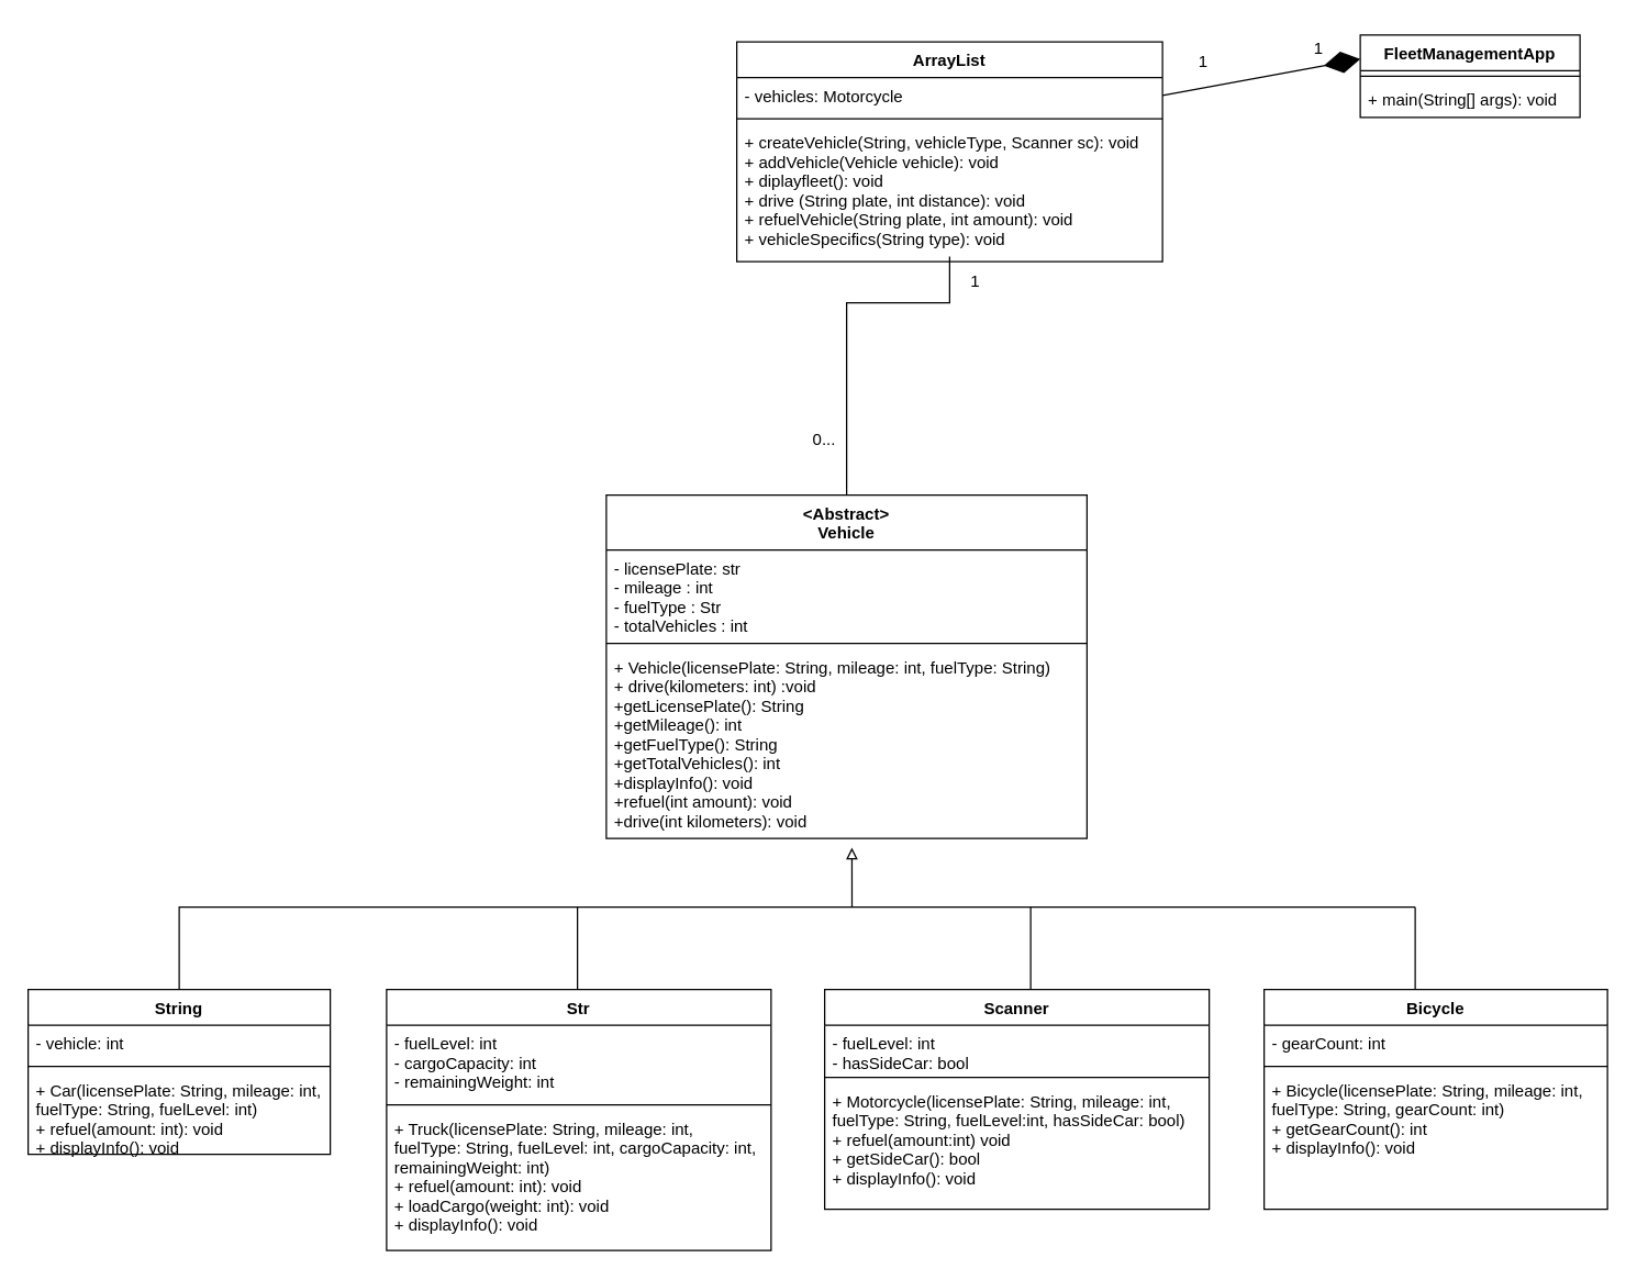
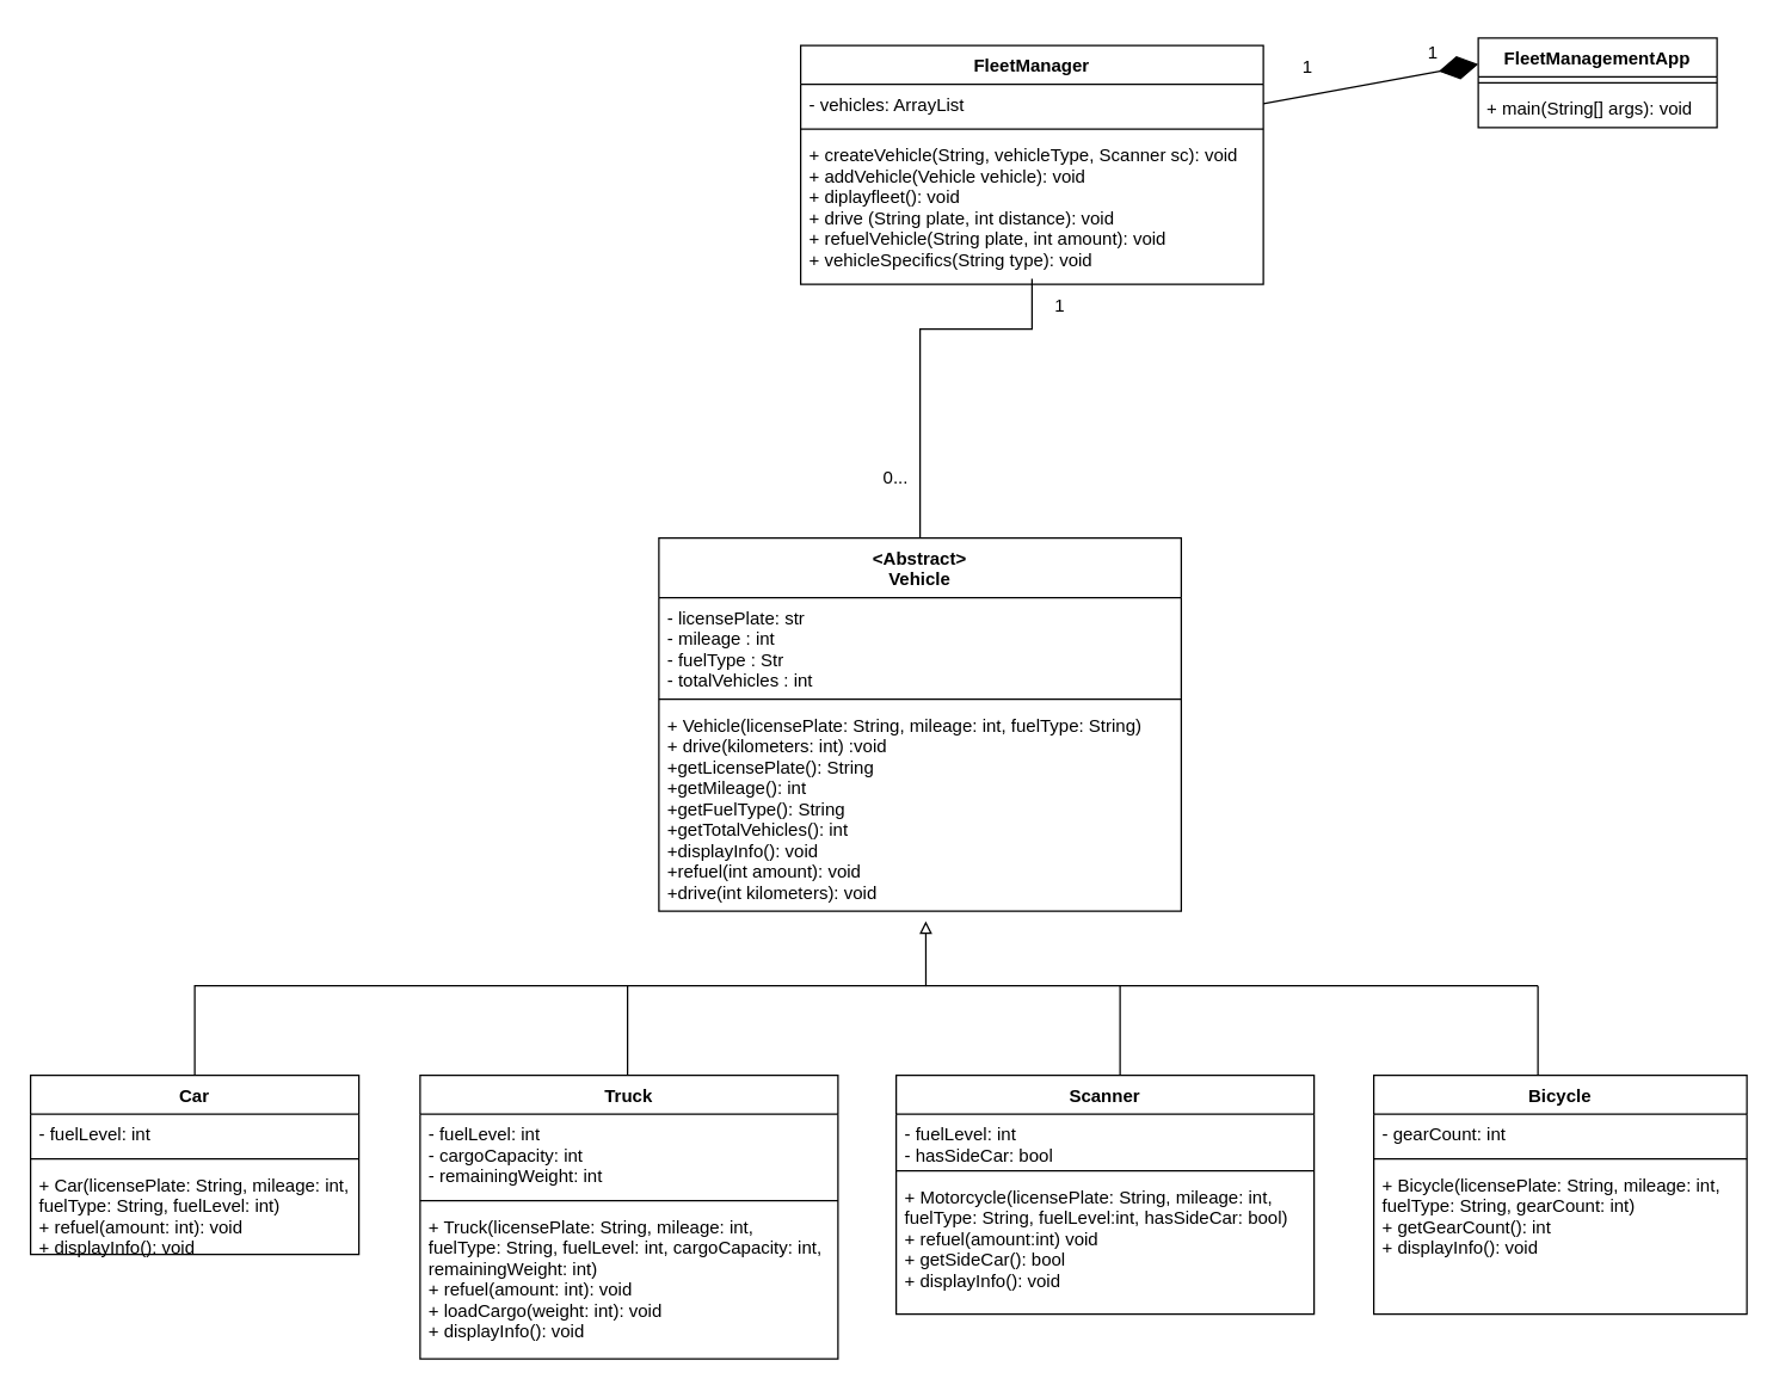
  <mxCell id="0" />
  <mxCell id="1" parent="0" />
  <mxCell id="2" style="edgeStyle=orthogonalEdgeStyle;rounded=0;orthogonalLoop=1;jettySize=auto;html=1;entryX=0.5;entryY=0.962;entryDx=0;entryDy=0;entryPerimeter=0;endArrow=none;endFill=0;strokeColor=#000000;" edge="1" parent="1" source="3" target="31"><mxGeometry relative="1" as="geometry"><Array as="points"><mxPoint x="616" y="220" /><mxPoint x="691" y="220" /></Array></mxGeometry></mxCell>
  <mxCell id="3" value="&lt;Abstract&gt;&#10;Vehicle" style="swimlane;fontStyle=1;align=center;verticalAlign=top;childLayout=stackLayout;horizontal=1;startSize=40;horizontalStack=0;resizeParent=1;resizeParentMax=0;resizeLast=0;collapsible=1;marginBottom=0;" vertex="1" parent="1"><mxGeometry x="441" y="360" width="350" height="250" as="geometry" /></mxCell>
  <mxCell id="4" value="- licensePlate: str&#10;- mileage : int&#10;- fuelType : Str&#10;- totalVehicles : int" style="text;strokeColor=none;fillColor=none;align=left;verticalAlign=top;spacingLeft=4;spacingRight=4;overflow=hidden;rotatable=0;points=[[0,0.5],[1,0.5]];portConstraint=eastwest;" vertex="1" parent="3"><mxGeometry y="40" width="350" height="64" as="geometry" /></mxCell>
  <mxCell id="5" value="" style="line;strokeWidth=1;fillColor=none;align=left;verticalAlign=middle;spacingTop=-1;spacingLeft=3;spacingRight=3;rotatable=0;labelPosition=right;points=[];portConstraint=eastwest;" vertex="1" parent="3"><mxGeometry y="104" width="350" height="8" as="geometry" /></mxCell>
  <mxCell id="6" value="+ Vehicle(licensePlate: String, mileage: int, fuelType: String)&#10;+ drive(kilometers: int) :void&#10;+getLicensePlate(): String&#10;+getMileage(): int&#10;+getFuelType(): String&#10;+getTotalVehicles(): int&#10;+displayInfo(): void&#10;+refuel(int amount): void&#10;+drive(int kilometers): void" style="text;strokeColor=none;fillColor=none;align=left;verticalAlign=top;spacingLeft=4;spacingRight=4;overflow=hidden;rotatable=0;points=[[0,0.5],[1,0.5]];portConstraint=eastwest;" vertex="1" parent="3"><mxGeometry y="112" width="350" height="138" as="geometry" /></mxCell>
  <mxCell id="7" style="edgeStyle=orthogonalEdgeStyle;rounded=0;orthogonalLoop=1;jettySize=auto;html=1;endArrow=block;endFill=0;entryX=0.511;entryY=1.049;entryDx=0;entryDy=0;entryPerimeter=0;" edge="1" parent="1" source="8" target="6"><mxGeometry relative="1" as="geometry"><mxPoint x="620" y="660" as="targetPoint" /><Array as="points"><mxPoint x="130" y="660" /><mxPoint x="620" y="660" /></Array></mxGeometry></mxCell>
- <mxCell id="8" value="String" style="swimlane;fontStyle=1;align=center;verticalAlign=top;childLayout=stackLayout;horizontal=1;startSize=26;horizontalStack=0;resizeParent=1;resizeParentMax=0;resizeLast=0;collapsible=1;marginBottom=0;" vertex="1" parent="1"><mxGeometry x="20" y="720" width="220" height="120" as="geometry" /></mxCell>
- <mxCell id="9" value="- vehicle: int" style="text;strokeColor=none;fillColor=none;align=left;verticalAlign=top;spacingLeft=4;spacingRight=4;overflow=hidden;rotatable=0;points=[[0,0.5],[1,0.5]];portConstraint=eastwest;" vertex="1" parent="8"><mxGeometry y="26" width="220" height="26" as="geometry" /></mxCell>
+ <mxCell id="8" value="Car" style="swimlane;fontStyle=1;align=center;verticalAlign=top;childLayout=stackLayout;horizontal=1;startSize=26;horizontalStack=0;resizeParent=1;resizeParentMax=0;resizeLast=0;collapsible=1;marginBottom=0;" vertex="1" parent="1"><mxGeometry x="20" y="720" width="220" height="120" as="geometry" /></mxCell>
+ <mxCell id="9" value="- fuelLevel: int" style="text;strokeColor=none;fillColor=none;align=left;verticalAlign=top;spacingLeft=4;spacingRight=4;overflow=hidden;rotatable=0;points=[[0,0.5],[1,0.5]];portConstraint=eastwest;" vertex="1" parent="8"><mxGeometry y="26" width="220" height="26" as="geometry" /></mxCell>
  <mxCell id="10" value="" style="line;strokeWidth=1;fillColor=none;align=left;verticalAlign=middle;spacingTop=-1;spacingLeft=3;spacingRight=3;rotatable=0;labelPosition=right;points=[];portConstraint=eastwest;" vertex="1" parent="8"><mxGeometry y="52" width="220" height="8" as="geometry" /></mxCell>
  <mxCell id="11" value="+ Car(licensePlate: String, mileage: int, &#10;fuelType: String, fuelLevel: int)&#10;+ refuel(amount: int): void&#10;+ displayInfo(): void" style="text;strokeColor=none;fillColor=none;align=left;verticalAlign=top;spacingLeft=4;spacingRight=4;overflow=hidden;rotatable=0;points=[[0,0.5],[1,0.5]];portConstraint=eastwest;" vertex="1" parent="8"><mxGeometry y="60" width="220" height="60" as="geometry" /></mxCell>
- <mxCell id="12" value="Str" style="swimlane;fontStyle=1;align=center;verticalAlign=top;childLayout=stackLayout;horizontal=1;startSize=26;horizontalStack=0;resizeParent=1;resizeParentMax=0;resizeLast=0;collapsible=1;marginBottom=0;" vertex="1" parent="1"><mxGeometry x="281" y="720" width="280" height="190" as="geometry" /></mxCell>
+ <mxCell id="12" value="Truck" style="swimlane;fontStyle=1;align=center;verticalAlign=top;childLayout=stackLayout;horizontal=1;startSize=26;horizontalStack=0;resizeParent=1;resizeParentMax=0;resizeLast=0;collapsible=1;marginBottom=0;" vertex="1" parent="1"><mxGeometry x="281" y="720" width="280" height="190" as="geometry" /></mxCell>
  <mxCell id="13" value="- fuelLevel: int&#10;- cargoCapacity: int&#10;- remainingWeight: int" style="text;strokeColor=none;fillColor=none;align=left;verticalAlign=top;spacingLeft=4;spacingRight=4;overflow=hidden;rotatable=0;points=[[0,0.5],[1,0.5]];portConstraint=eastwest;" vertex="1" parent="12"><mxGeometry y="26" width="280" height="54" as="geometry" /></mxCell>
  <mxCell id="14" value="" style="line;strokeWidth=1;fillColor=none;align=left;verticalAlign=middle;spacingTop=-1;spacingLeft=3;spacingRight=3;rotatable=0;labelPosition=right;points=[];portConstraint=eastwest;" vertex="1" parent="12"><mxGeometry y="80" width="280" height="8" as="geometry" /></mxCell>
  <mxCell id="15" value="+ Truck(licensePlate: String, mileage: int,&#10;fuelType: String, fuelLevel: int, cargoCapacity: int,&#10;remainingWeight: int)&#10;+ refuel(amount: int): void&#10;+ loadCargo(weight: int): void&#10;+ displayInfo(): void" style="text;strokeColor=none;fillColor=none;align=left;verticalAlign=top;spacingLeft=4;spacingRight=4;overflow=hidden;rotatable=0;points=[[0,0.5],[1,0.5]];portConstraint=eastwest;" vertex="1" parent="12"><mxGeometry y="88" width="280" height="102" as="geometry" /></mxCell>
  <mxCell id="16" value="Scanner" style="swimlane;fontStyle=1;align=center;verticalAlign=top;childLayout=stackLayout;horizontal=1;startSize=26;horizontalStack=0;resizeParent=1;resizeParentMax=0;resizeLast=0;collapsible=1;marginBottom=0;" vertex="1" parent="1"><mxGeometry x="600" y="720" width="280" height="160" as="geometry" /></mxCell>
  <mxCell id="17" value="- fuelLevel: int&#10;- hasSideCar: bool" style="text;strokeColor=none;fillColor=none;align=left;verticalAlign=top;spacingLeft=4;spacingRight=4;overflow=hidden;rotatable=0;points=[[0,0.5],[1,0.5]];portConstraint=eastwest;" vertex="1" parent="16"><mxGeometry y="26" width="280" height="34" as="geometry" /></mxCell>
  <mxCell id="18" value="" style="line;strokeWidth=1;fillColor=none;align=left;verticalAlign=middle;spacingTop=-1;spacingLeft=3;spacingRight=3;rotatable=0;labelPosition=right;points=[];portConstraint=eastwest;" vertex="1" parent="16"><mxGeometry y="60" width="280" height="8" as="geometry" /></mxCell>
  <mxCell id="19" value="+ Motorcycle(licensePlate: String, mileage: int,&#10;fuelType: String, fuelLevel:int, hasSideCar: bool)&#10;+ refuel(amount:int) void&#10;+ getSideCar(): bool&#10;+ displayInfo(): void" style="text;strokeColor=none;fillColor=none;align=left;verticalAlign=top;spacingLeft=4;spacingRight=4;overflow=hidden;rotatable=0;points=[[0,0.5],[1,0.5]];portConstraint=eastwest;" vertex="1" parent="16"><mxGeometry y="68" width="280" height="92" as="geometry" /></mxCell>
  <mxCell id="20" value="Bicycle" style="swimlane;fontStyle=1;align=center;verticalAlign=top;childLayout=stackLayout;horizontal=1;startSize=26;horizontalStack=0;resizeParent=1;resizeParentMax=0;resizeLast=0;collapsible=1;marginBottom=0;" vertex="1" parent="1"><mxGeometry x="920" y="720" width="250" height="160" as="geometry" /></mxCell>
  <mxCell id="21" value="- gearCount: int" style="text;strokeColor=none;fillColor=none;align=left;verticalAlign=top;spacingLeft=4;spacingRight=4;overflow=hidden;rotatable=0;points=[[0,0.5],[1,0.5]];portConstraint=eastwest;" vertex="1" parent="20"><mxGeometry y="26" width="250" height="26" as="geometry" /></mxCell>
  <mxCell id="22" value="" style="line;strokeWidth=1;fillColor=none;align=left;verticalAlign=middle;spacingTop=-1;spacingLeft=3;spacingRight=3;rotatable=0;labelPosition=right;points=[];portConstraint=eastwest;" vertex="1" parent="20"><mxGeometry y="52" width="250" height="8" as="geometry" /></mxCell>
  <mxCell id="23" value="+ Bicycle(licensePlate: String, mileage: int,&#10;fuelType: String, gearCount: int)&#10;+ getGearCount(): int&#10;+ displayInfo(): void" style="text;strokeColor=none;fillColor=none;align=left;verticalAlign=top;spacingLeft=4;spacingRight=4;overflow=hidden;rotatable=0;points=[[0,0.5],[1,0.5]];portConstraint=eastwest;" vertex="1" parent="20"><mxGeometry y="60" width="250" height="100" as="geometry" /></mxCell>
  <mxCell id="24" value="" style="endArrow=none;html=1;rounded=0;" edge="1" parent="1"><mxGeometry width="50" height="50" relative="1" as="geometry"><mxPoint x="420" y="720" as="sourcePoint" /><mxPoint x="420" y="660" as="targetPoint" /></mxGeometry></mxCell>
  <mxCell id="25" value="" style="endArrow=none;html=1;rounded=0;" edge="1" parent="1"><mxGeometry width="50" height="50" relative="1" as="geometry"><mxPoint x="750" y="720" as="sourcePoint" /><mxPoint x="750" y="660" as="targetPoint" /></mxGeometry></mxCell>
  <mxCell id="26" value="" style="endArrow=none;html=1;rounded=0;" edge="1" parent="1"><mxGeometry width="50" height="50" relative="1" as="geometry"><mxPoint x="1030" y="720" as="sourcePoint" /><mxPoint x="1030" y="660" as="targetPoint" /><Array as="points" /></mxGeometry></mxCell>
  <mxCell id="27" value="" style="endArrow=none;html=1;rounded=0;strokeColor=#000000;" edge="1" parent="1"><mxGeometry width="50" height="50" relative="1" as="geometry"><mxPoint x="1030" y="660" as="sourcePoint" /><mxPoint x="620" y="660" as="targetPoint" /></mxGeometry></mxCell>
- <mxCell id="28" value="ArrayList" style="swimlane;fontStyle=1;align=center;verticalAlign=top;childLayout=stackLayout;horizontal=1;startSize=26;horizontalStack=0;resizeParent=1;resizeParentMax=0;resizeLast=0;collapsible=1;marginBottom=0;" vertex="1" parent="1"><mxGeometry x="536" y="30" width="310" height="160" as="geometry" /></mxCell>
- <mxCell id="29" value="- vehicles: Motorcycle" style="text;strokeColor=none;fillColor=none;align=left;verticalAlign=top;spacingLeft=4;spacingRight=4;overflow=hidden;rotatable=0;points=[[0,0.5],[1,0.5]];portConstraint=eastwest;" vertex="1" parent="28"><mxGeometry y="26" width="310" height="26" as="geometry" /></mxCell>
+ <mxCell id="28" value="FleetManager" style="swimlane;fontStyle=1;align=center;verticalAlign=top;childLayout=stackLayout;horizontal=1;startSize=26;horizontalStack=0;resizeParent=1;resizeParentMax=0;resizeLast=0;collapsible=1;marginBottom=0;" vertex="1" parent="1"><mxGeometry x="536" y="30" width="310" height="160" as="geometry" /></mxCell>
+ <mxCell id="29" value="- vehicles: ArrayList" style="text;strokeColor=none;fillColor=none;align=left;verticalAlign=top;spacingLeft=4;spacingRight=4;overflow=hidden;rotatable=0;points=[[0,0.5],[1,0.5]];portConstraint=eastwest;" vertex="1" parent="28"><mxGeometry y="26" width="310" height="26" as="geometry" /></mxCell>
  <mxCell id="30" value="" style="line;strokeWidth=1;fillColor=none;align=left;verticalAlign=middle;spacingTop=-1;spacingLeft=3;spacingRight=3;rotatable=0;labelPosition=right;points=[];portConstraint=eastwest;" vertex="1" parent="28"><mxGeometry y="52" width="310" height="8" as="geometry" /></mxCell>
  <mxCell id="31" value="+ createVehicle(String, vehicleType, Scanner sc): void&#10;+ addVehicle(Vehicle vehicle): void&#10;+ diplayfleet(): void&#10;+ drive (String plate, int distance): void&#10;+ refuelVehicle(String plate, int amount): void&#10;+ vehicleSpecifics(String type): void" style="text;strokeColor=none;fillColor=none;align=left;verticalAlign=top;spacingLeft=4;spacingRight=4;overflow=hidden;rotatable=0;points=[[0,0.5],[1,0.5]];portConstraint=eastwest;" vertex="1" parent="28"><mxGeometry y="60" width="310" height="100" as="geometry" /></mxCell>
  <mxCell id="32" value="0..." style="text;html=1;strokeColor=none;fillColor=none;align=center;verticalAlign=middle;whiteSpace=wrap;rounded=0;" vertex="1" parent="1"><mxGeometry x="570" y="305" width="60" height="30" as="geometry" /></mxCell>
  <mxCell id="33" value="FleetManagementApp" style="swimlane;fontStyle=1;align=center;verticalAlign=top;childLayout=stackLayout;horizontal=1;startSize=26;horizontalStack=0;resizeParent=1;resizeParentMax=0;resizeLast=0;collapsible=1;marginBottom=0;" vertex="1" parent="1"><mxGeometry x="990" y="25" width="160" height="60" as="geometry" /></mxCell>
  <mxCell id="34" value="" style="line;strokeWidth=1;fillColor=none;align=left;verticalAlign=middle;spacingTop=-1;spacingLeft=3;spacingRight=3;rotatable=0;labelPosition=right;points=[];portConstraint=eastwest;" vertex="1" parent="33"><mxGeometry y="26" width="160" height="8" as="geometry" /></mxCell>
  <mxCell id="35" value="+ main(String[] args): void" style="text;strokeColor=none;fillColor=none;align=left;verticalAlign=top;spacingLeft=4;spacingRight=4;overflow=hidden;rotatable=0;points=[[0,0.5],[1,0.5]];portConstraint=eastwest;" vertex="1" parent="33"><mxGeometry y="34" width="160" height="26" as="geometry" /></mxCell>
  <mxCell id="36" value="" style="endArrow=diamondThin;endFill=1;endSize=24;html=1;rounded=0;strokeColor=#000000;exitX=1;exitY=0.5;exitDx=0;exitDy=0;entryX=1;entryY=0.75;entryDx=0;entryDy=0;startArrow=none;" edge="1" parent="1" source="29" target="38"><mxGeometry width="160" relative="1" as="geometry"><mxPoint x="900" y="55" as="sourcePoint" /><mxPoint x="867" y="219" as="targetPoint" /></mxGeometry></mxCell>
  <mxCell id="37" value="1" style="text;html=1;strokeColor=none;fillColor=none;align=center;verticalAlign=middle;whiteSpace=wrap;rounded=0;" vertex="1" parent="1"><mxGeometry x="680" y="190" width="60" height="30" as="geometry" /></mxCell>
  <mxCell id="38" value="1" style="text;html=1;strokeColor=none;fillColor=none;align=center;verticalAlign=middle;whiteSpace=wrap;rounded=0;" vertex="1" parent="1"><mxGeometry x="930" y="20" width="60" height="30" as="geometry" /></mxCell>
  <mxCell id="39" value="1" style="text;html=1;strokeColor=none;fillColor=none;align=center;verticalAlign=middle;whiteSpace=wrap;rounded=0;" vertex="1" parent="1"><mxGeometry x="846" y="30" width="60" height="30" as="geometry" /></mxCell>
